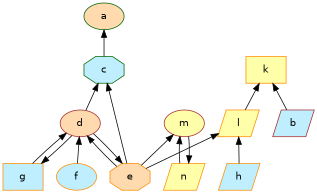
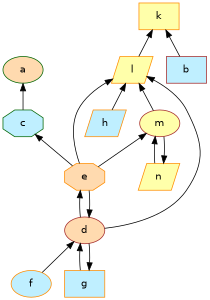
  digraph {
    node [color=darkorange fillcolor="#bfefff" fontcolor="#000000" fontname=Helvetica fontsize=14 shape=ellipse style=filled]
    edge [dir=back]
    a [color=darkgreen fillcolor="#ffdaaf"]
    c [color=darkgreen shape=octagon]
    d [color=brown fillcolor="#ffdaaf"]
    e [fillcolor="#ffdaaf" shape=octagon]
-   b [color=brown shape=parallelogram]
+   b [color=brown shape=box]
    f
    g [shape=box]
    h [shape=parallelogram]
    m [color=brown fillcolor="#FFFFAA"]
    n [fillcolor="#FFFFAA" shape=parallelogram]
    k [fillcolor="#FFFFAA" shape=box]
    l [fillcolor="#FFFFAA" shape=parallelogram]
    a -> c
-   c -> d
+   l -> d
    c -> e
    d -> e
    d -> f
    d -> g
    e -> d
    g -> d
    m -> e
    m -> n
    n -> m
    k -> b
    k -> l
    l -> e
    l -> h
+   l -> m
  }
